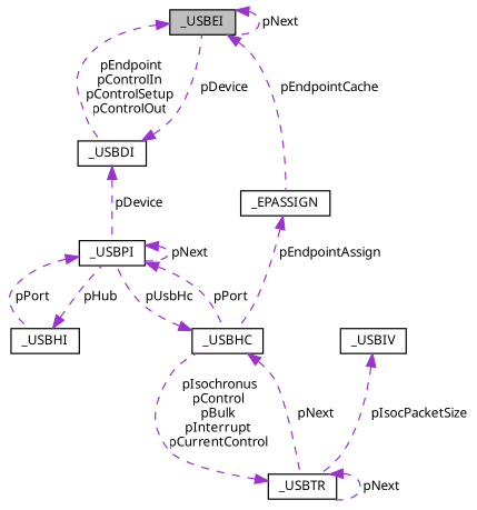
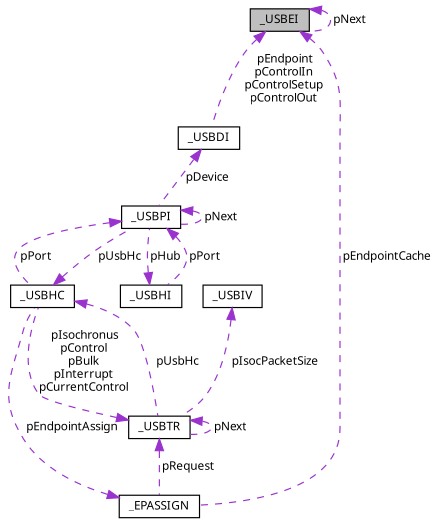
  digraph {
    fontname="Noto Sans"
    node [color=black fillcolor=white fontname="Noto Sans" fontsize=10 shape=record style=filled]
    edge [color=darkorchid3 dir=back fontname="Noto Sans" fontsize=10 labelfontname=Helvetica labelfontsize=10 style=dashed]
    n1 [fillcolor=grey75 fontcolor=black height=0.2 label=_USBEI width=0.4]
    n2 [height=0.2 label=_USBDI width=0.4]
    n3 [height=0.2 label=_EPASSIGN width=0.4]
    n4 [height=0.2 label=_USBPI width=0.4]
    n5 [height=0.2 label=_USBHC width=0.4]
    n6 [height=0.2 label=_USBTR width=0.4]
    n7 [height=0.2 label=_USBHI width=0.4]
    n8 [height=0.2 label=_USBIV width=0.4]
    n1 -> n1 [label=" pNext"]
    n1 -> n2 [label=" pEndpoint\npControlIn\npControlSetup\npControlOut"]
    n1 -> n3 [label=" pEndpointCache"]
-   n2 -> n1 [label=" pDevice"]
    n2 -> n4 [label=" pDevice"]
    n3 -> n5 [label=" pEndpointAssign"]
    n4 -> n4 [label=" pNext"]
    n4 -> n5 [label=" pPort"]
    n4 -> n7 [label=" pPort"]
    n5 -> n4 [label=" pUsbHc"]
-   n5 -> n6 [label=" pNext"]
+   n5 -> n6 [label=" pUsbHc"]
+   n6 -> n3 [label=" pRequest"]
    n6 -> n5 [label=" pIsochronus\npControl\npBulk\npInterrupt\npCurrentControl"]
    n6 -> n6 [label=" pNext"]
    n7 -> n4 [label=" pHub"]
    n8 -> n6 [label=" pIsocPacketSize"]
  }
